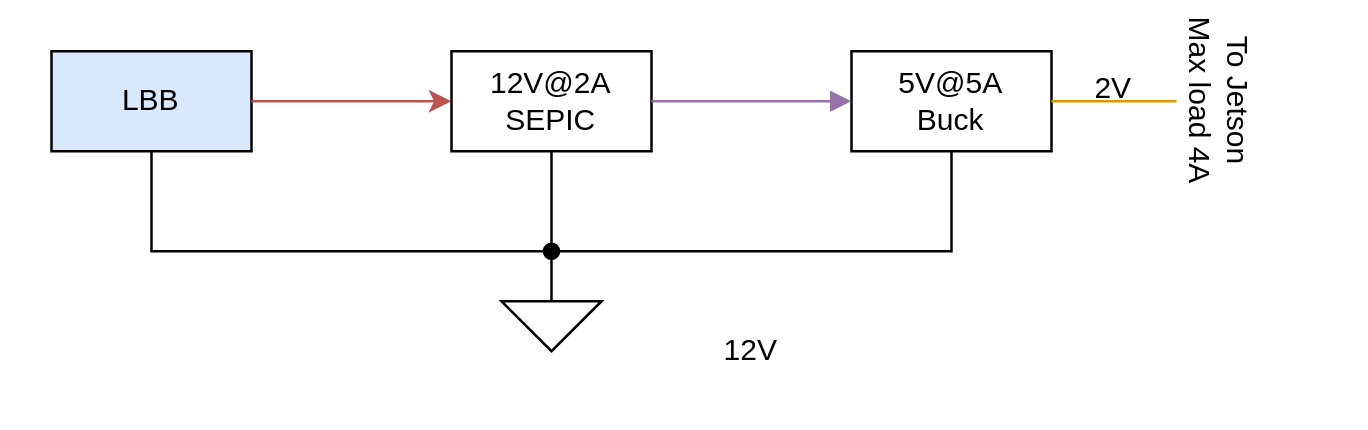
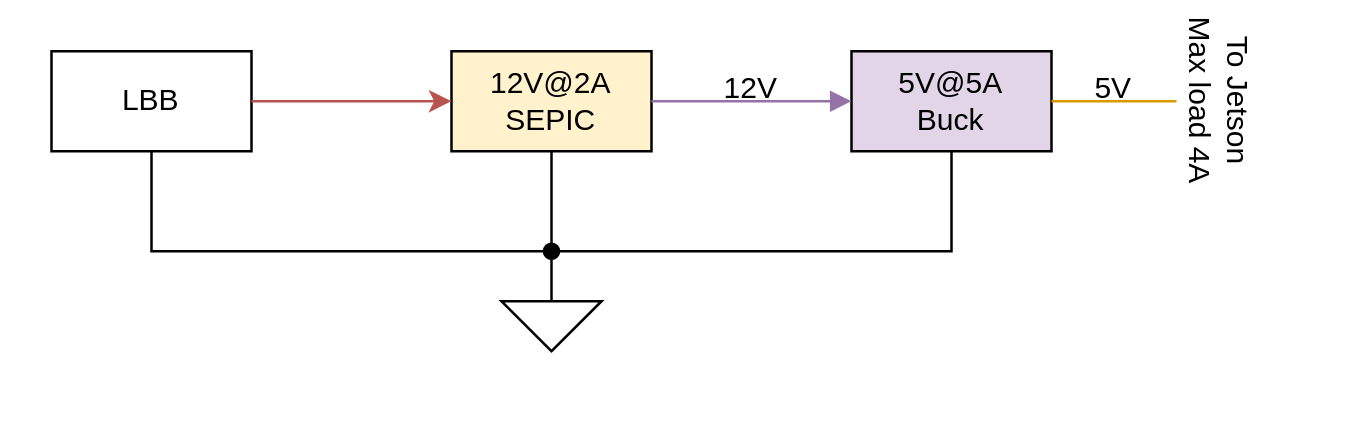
  <mxCell id="0" />
  <mxCell id="1" parent="0" />
- <mxCell id="2" value="LBB" style="rounded=0;whiteSpace=wrap;html=1;fillColor=#dae8fc;" vertex="1" parent="1"><mxGeometry x="20" y="20" width="80" height="40" as="geometry" /></mxCell>
- <mxCell id="3" value="12V@2A&lt;br&gt;SEPIC" style="rounded=0;whiteSpace=wrap;html=1;" vertex="1" parent="1"><mxGeometry x="180" y="20" width="80" height="40" as="geometry" /></mxCell>
+ <mxCell id="2" value="LBB" style="rounded=0;whiteSpace=wrap;html=1;" vertex="1" parent="1"><mxGeometry x="20" y="20" width="80" height="40" as="geometry" /></mxCell>
+ <mxCell id="3" value="12V@2A&lt;br&gt;SEPIC" style="rounded=0;whiteSpace=wrap;html=1;fillColor=#fff2cc;" vertex="1" parent="1"><mxGeometry x="180" y="20" width="80" height="40" as="geometry" /></mxCell>
  <mxCell id="4" value="" style="endArrow=classic;html=1;rounded=0;exitX=1;exitY=0.5;exitDx=0;exitDy=0;entryX=0;entryY=0.5;entryDx=0;entryDy=0;fillColor=#f8cecc;strokeColor=#b85450;" edge="1" parent="1" source="2" target="3"><mxGeometry width="50" height="50" relative="1" as="geometry"><mxPoint x="190" y="100" as="sourcePoint" /><mxPoint x="240" y="50" as="targetPoint" /></mxGeometry></mxCell>
- <mxCell id="5" value="5V@5A&lt;br&gt;Buck" style="rounded=0;whiteSpace=wrap;html=1;" vertex="1" parent="1"><mxGeometry x="340" y="20" width="80" height="40" as="geometry" /></mxCell>
+ <mxCell id="5" value="5V@5A&lt;br&gt;Buck" style="rounded=0;whiteSpace=wrap;html=1;fillColor=#e1d5e7;" vertex="1" parent="1"><mxGeometry x="340" y="20" width="80" height="40" as="geometry" /></mxCell>
  <mxCell id="6" value="" style="endArrow=block;html=1;rounded=0;exitX=1;exitY=0.5;exitDx=0;exitDy=0;entryX=0;entryY=0.5;entryDx=0;entryDy=0;fillColor=#e1d5e7;strokeColor=#9673a6;" edge="1" parent="1" source="3" target="5"><mxGeometry width="50" height="50" relative="1" as="geometry"><mxPoint x="260" y="70" as="sourcePoint" /><mxPoint x="310" y="20" as="targetPoint" /></mxGeometry></mxCell>
  <mxCell id="7" value="" style="endArrow=none;html=1;rounded=0;" edge="1" parent="1"><mxGeometry width="50" height="50" relative="1" as="geometry"><mxPoint x="380" y="60" as="sourcePoint" /><mxPoint x="60" y="60" as="targetPoint" /><Array as="points"><mxPoint x="380" y="100" /><mxPoint x="60" y="100" /></Array></mxGeometry></mxCell>
  <mxCell id="8" value="" style="endArrow=none;html=1;rounded=0;startArrow=oval;startFill=1;" edge="1" parent="1"><mxGeometry width="50" height="50" relative="1" as="geometry"><mxPoint x="220" y="100" as="sourcePoint" /><mxPoint x="220" y="60" as="targetPoint" /></mxGeometry></mxCell>
  <mxCell id="9" value="" style="endArrow=none;html=1;rounded=0;" edge="1" parent="1"><mxGeometry width="50" height="50" relative="1" as="geometry"><mxPoint x="220" y="120" as="sourcePoint" /><mxPoint x="220" y="100" as="targetPoint" /></mxGeometry></mxCell>
  <mxCell id="10" value="" style="triangle;whiteSpace=wrap;html=1;rotation=90;" vertex="1" parent="1"><mxGeometry x="210" y="110" width="20" height="40" as="geometry" /></mxCell>
- <mxCell id="11" value="12V" style="text;html=1;strokeColor=none;fillColor=none;align=center;verticalAlign=middle;whiteSpace=wrap;rounded=0;" vertex="1" parent="1"><mxGeometry x="270" y="125" width="60" height="30" as="geometry" /></mxCell>
+ <mxCell id="11" value="12V" style="text;html=1;strokeColor=none;fillColor=none;align=center;verticalAlign=middle;whiteSpace=wrap;rounded=0;" vertex="1" parent="1"><mxGeometry x="270" y="20" width="60" height="30" as="geometry" /></mxCell>
  <mxCell id="12" value="" style="endArrow=none;html=1;rounded=0;fillColor=#ffe6cc;strokeColor=#d79b00;" edge="1" parent="1"><mxGeometry width="50" height="50" relative="1" as="geometry"><mxPoint x="420" y="40" as="sourcePoint" /><mxPoint x="470" y="40" as="targetPoint" /></mxGeometry></mxCell>
- <mxCell id="13" value="2V" style="text;html=1;strokeColor=none;fillColor=none;align=center;verticalAlign=middle;whiteSpace=wrap;rounded=0;" vertex="1" parent="1"><mxGeometry x="420" y="20" width="50" height="30" as="geometry" /></mxCell>
+ <mxCell id="13" value="5V" style="text;html=1;strokeColor=none;fillColor=none;align=center;verticalAlign=middle;whiteSpace=wrap;rounded=0;" vertex="1" parent="1"><mxGeometry x="420" y="20" width="50" height="30" as="geometry" /></mxCell>
  <mxCell id="14" value="To Jetson&lt;br&gt;Max load 4A" style="text;html=1;strokeColor=none;fillColor=none;align=center;verticalAlign=middle;whiteSpace=wrap;rounded=0;rotation=90;" vertex="1" parent="1"><mxGeometry x="450" y="25" width="75" height="30" as="geometry" /></mxCell>
